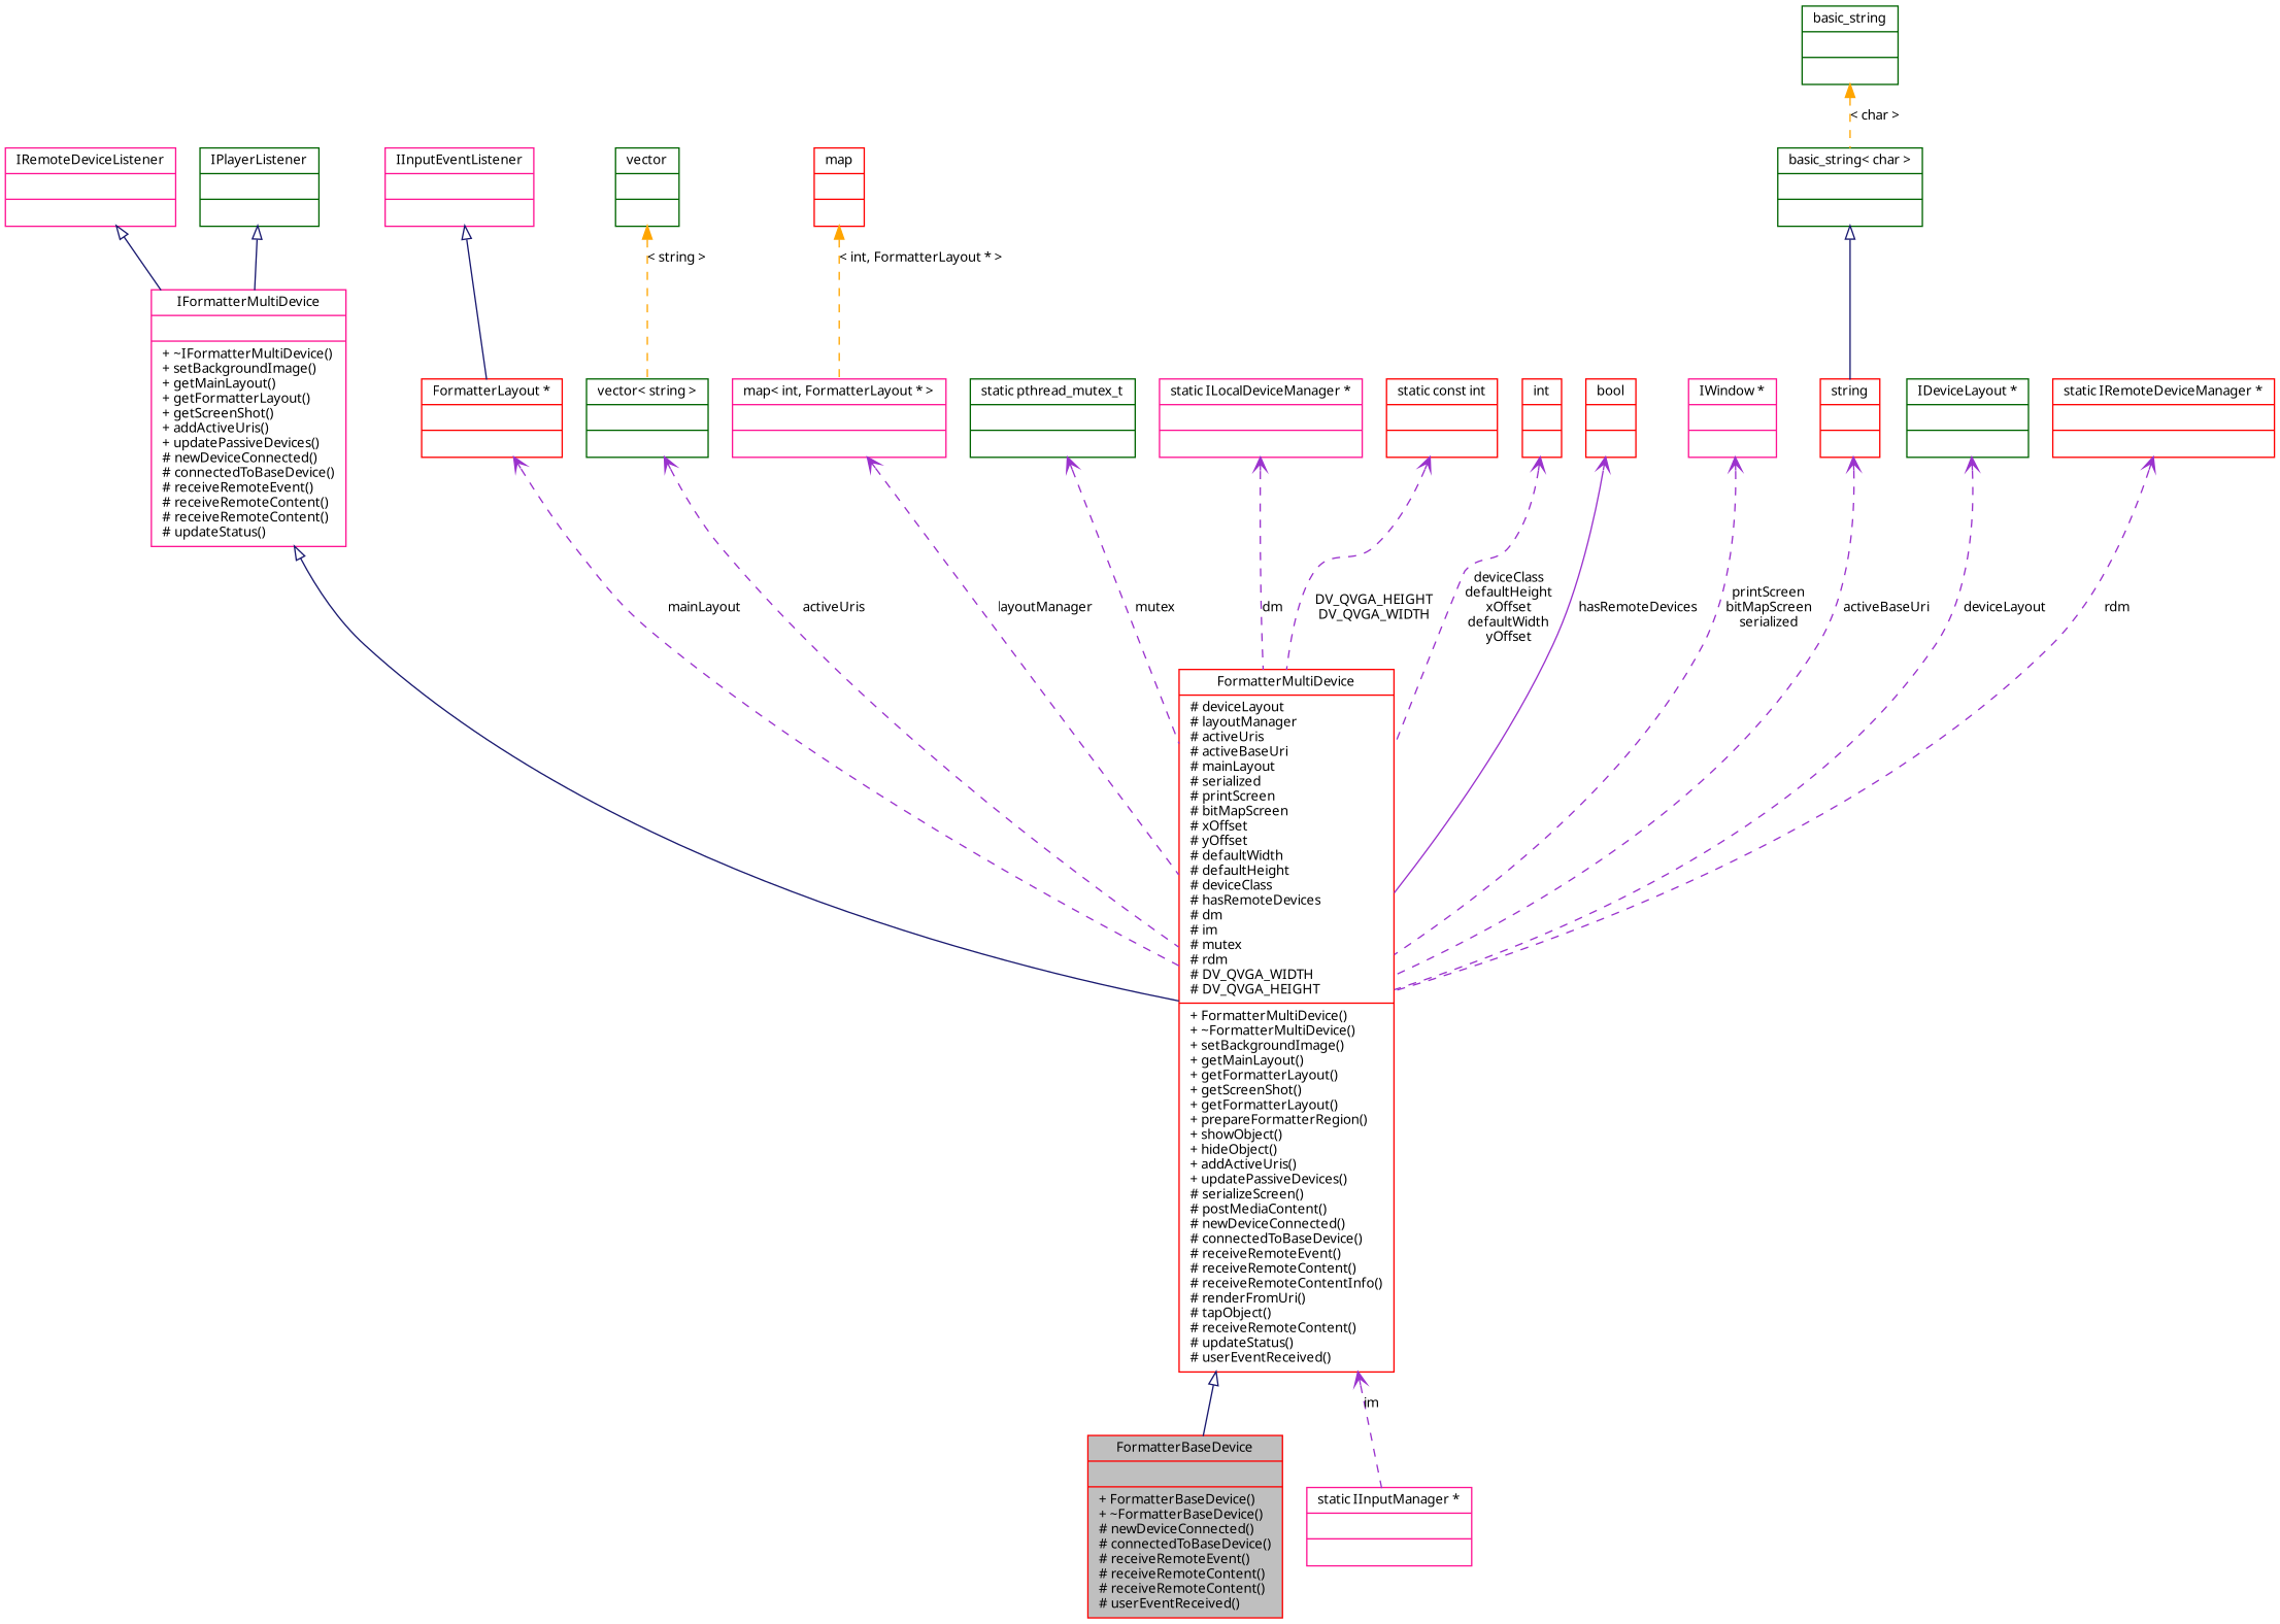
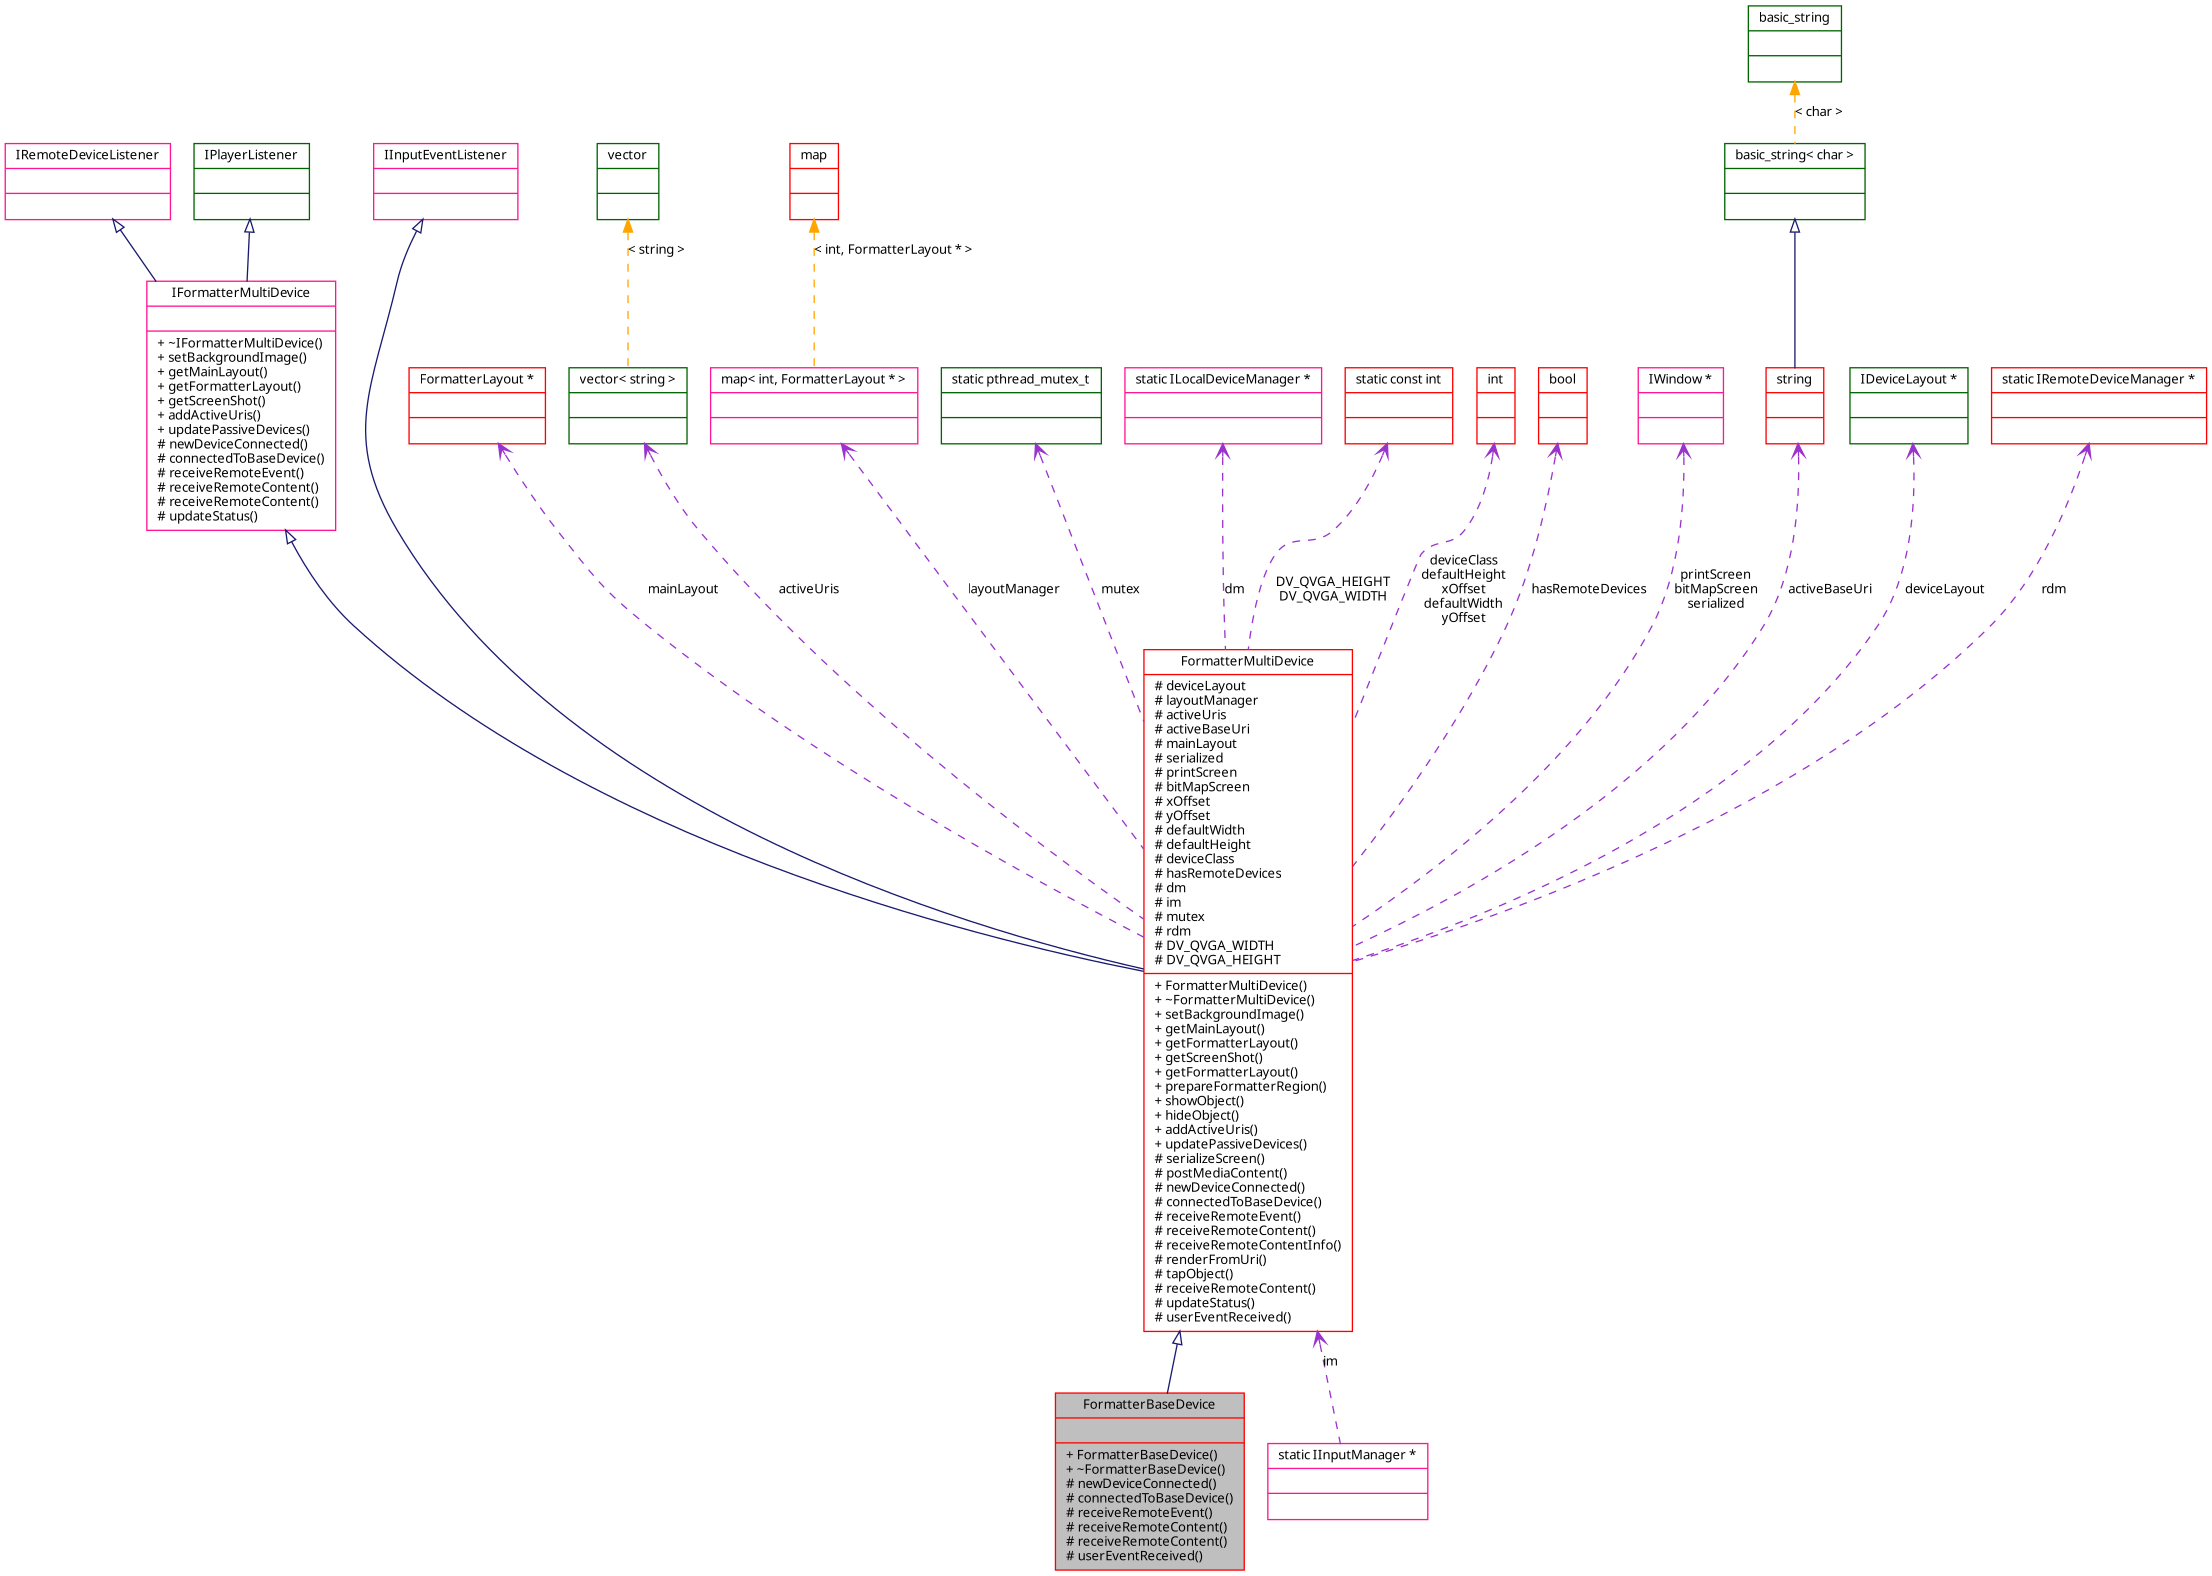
  digraph {
    node [color=red fillcolor=white fontname="FreeSans.ttf" fontsize=10 shape=record style=filled]
    edge [arrowtail=open color=darkorchid3 dir=back fontname="FreeSans.ttf" fontsize=10 labelfontname="FreeSans.ttf" labelfontsize=10 style=dashed]
    n1 [fillcolor=grey75 fontcolor=black height=0.2 label="{FormatterBaseDevice\n||+ FormatterBaseDevice()\l+ ~FormatterBaseDevice()\l# newDeviceConnected()\l# connectedToBaseDevice()\l# receiveRemoteEvent()\l# receiveRemoteContent()\l# receiveRemoteContent()\l# userEventReceived()\l}" width=0.4]
    n2 [height=0.2 label="{FormatterMultiDevice\n|# deviceLayout\l# layoutManager\l# activeUris\l# activeBaseUri\l# mainLayout\l# serialized\l# printScreen\l# bitMapScreen\l# xOffset\l# yOffset\l# defaultWidth\l# defaultHeight\l# deviceClass\l# hasRemoteDevices\l# dm\l# im\l# mutex\l# rdm\l# DV_QVGA_WIDTH\l# DV_QVGA_HEIGHT\l|+ FormatterMultiDevice()\l+ ~FormatterMultiDevice()\l+ setBackgroundImage()\l+ getMainLayout()\l+ getFormatterLayout()\l+ getScreenShot()\l+ getFormatterLayout()\l+ prepareFormatterRegion()\l+ showObject()\l+ hideObject()\l+ addActiveUris()\l+ updatePassiveDevices()\l# serializeScreen()\l# postMediaContent()\l# newDeviceConnected()\l# connectedToBaseDevice()\l# receiveRemoteEvent()\l# receiveRemoteContent()\l# receiveRemoteContentInfo()\l# renderFromUri()\l# tapObject()\l# receiveRemoteContent()\l# updateStatus()\l# userEventReceived()\l}" width=0.4]
    n3 [color=deeppink height=0.2 label="{static IInputManager *\n||}" width=0.4]
    n4 [color=deeppink height=0.2 label="{IFormatterMultiDevice\n||+ ~IFormatterMultiDevice()\l+ setBackgroundImage()\l+ getMainLayout()\l+ getFormatterLayout()\l+ getScreenShot()\l+ addActiveUris()\l+ updatePassiveDevices()\l# newDeviceConnected()\l# connectedToBaseDevice()\l# receiveRemoteEvent()\l# receiveRemoteContent()\l# receiveRemoteContent()\l# updateStatus()\l}" width=0.4]
    n5 [color=deeppink height=0.2 label="{IRemoteDeviceListener\n||}" width=0.4]
    n6 [color=darkgreen height=0.2 label="{IPlayerListener\n||}" width=0.4]
    n7 [color=deeppink height=0.2 label="{IInputEventListener\n||}" width=0.4]
    n8 [color=darkgreen height=0.2 label="{vector\< string \>\n||}" width=0.4]
    n9 [color=darkgreen height=0.2 label="{vector\n||}" width=0.4]
    n10 [color=deeppink height=0.2 label="{map\< int, FormatterLayout * \>\n||}" width=0.4]
    n11 [height=0.2 label="{map\n||}" width=0.4]
    n12 [color=darkgreen height=0.2 label="{static pthread_mutex_t\n||}" width=0.4]
    n13 [color=deeppink height=0.2 label="{static ILocalDeviceManager *\n||}" width=0.4]
    n14 [height=0.2 label="{FormatterLayout *\n||}" width=0.4]
    n15 [height=0.2 label="{static const int\n||}" width=0.4]
    n16 [height=0.2 label="{int\n||}" width=0.4]
    n17 [height=0.2 label="{bool\n||}" width=0.4]
    n18 [color=deeppink height=0.2 label="{IWindow *\n||}" width=0.4]
    n19 [height=0.2 label="{string\n||}" width=0.4]
    n20 [color=darkgreen height=0.2 label="{basic_string\< char \>\n||}" width=0.4]
    n21 [color=darkgreen height=0.2 label="{basic_string\n||}" width=0.4]
    n22 [color=darkgreen height=0.2 label="{IDeviceLayout *\n||}" width=0.4]
    n23 [height=0.2 label="{static IRemoteDeviceManager *\n||}" width=0.4]
    n2 -> n1 [arrowtail=empty color=midnightblue style=solid]
    n2 -> n3 [label=im]
    n4 -> n2 [arrowtail=empty color=midnightblue style=solid]
    n5 -> n4 [arrowtail=empty color=midnightblue style=solid]
    n6 -> n4 [arrowtail=empty color=midnightblue style=solid]
-   n7 -> n14 [arrowtail=empty color=midnightblue style=solid]
+   n7 -> n2 [arrowtail=empty color=midnightblue style=solid]
    n8 -> n2 [label=activeUris]
    n9 -> n8 [color=orange label="\< string \>" arrowtail=""]
    n10 -> n2 [label=layoutManager]
    n11 -> n10 [color=orange label="\< int, FormatterLayout * \>" arrowtail=""]
    n12 -> n2 [label=mutex]
    n13 -> n2 [label=dm]
    n14 -> n2 [label=mainLayout]
    n15 -> n2 [label="DV_QVGA_HEIGHT\nDV_QVGA_WIDTH"]
    n16 -> n2 [label="deviceClass\ndefaultHeight\nxOffset\ndefaultWidth\nyOffset"]
-   n17 -> n2 [label=hasRemoteDevices style=solid]
+   n17 -> n2 [label=hasRemoteDevices]
    n18 -> n2 [label="printScreen\nbitMapScreen\nserialized"]
    n19 -> n2 [label=activeBaseUri]
    n20 -> n19 [arrowtail=empty color=midnightblue style=solid]
    n21 -> n20 [color=orange label="\< char \>" arrowtail=""]
    n22 -> n2 [label=deviceLayout]
    n23 -> n2 [label=rdm]
  }
